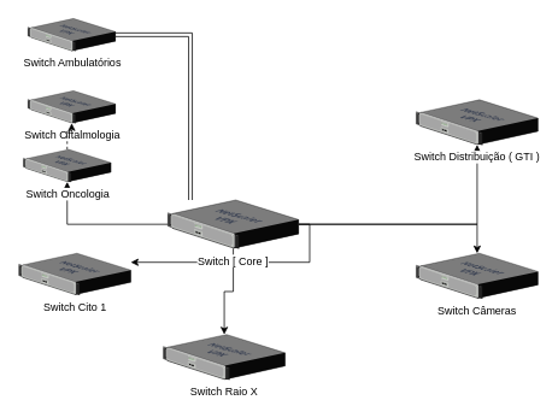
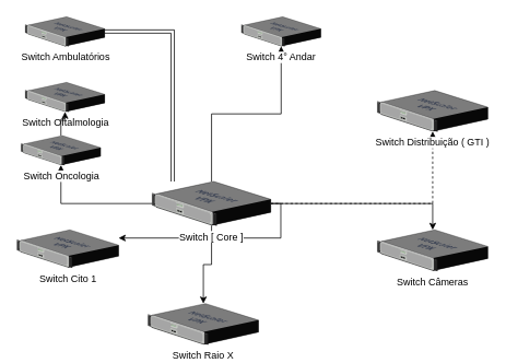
  <mxCell id="0" />
  <mxCell id="1" parent="0" />
+ <mxCell id="2" style="edgeStyle=orthogonalEdgeStyle;rounded=0;orthogonalLoop=1;jettySize=auto;html=1;" edge="1" parent="1" source="9" target="10"><mxGeometry relative="1" as="geometry" /></mxCell>
  <mxCell id="3" style="edgeStyle=orthogonalEdgeStyle;rounded=0;orthogonalLoop=1;jettySize=auto;html=1;" edge="1" parent="1" source="9" target="15"><mxGeometry relative="1" as="geometry" /></mxCell>
  <mxCell id="4" style="edgeStyle=orthogonalEdgeStyle;rounded=0;orthogonalLoop=1;jettySize=auto;html=1;shape=link;" edge="1" parent="1" source="9" target="13"><mxGeometry relative="1" as="geometry"><Array as="points"><mxPoint x="210" y="240" /><mxPoint x="210" y="38" /></Array></mxGeometry></mxCell>
  <mxCell id="5" style="edgeStyle=orthogonalEdgeStyle;rounded=0;orthogonalLoop=1;jettySize=auto;html=1;" edge="1" parent="1" source="9" target="11"><mxGeometry relative="1" as="geometry"><Array as="points"><mxPoint x="342" y="290" /></Array></mxGeometry></mxCell>
  <mxCell id="6" style="edgeStyle=orthogonalEdgeStyle;rounded=0;orthogonalLoop=1;jettySize=auto;html=1;" edge="1" parent="1" source="9" target="16"><mxGeometry relative="1" as="geometry" /></mxCell>
  <mxCell id="7" style="edgeStyle=orthogonalEdgeStyle;rounded=0;orthogonalLoop=1;jettySize=auto;html=1;" edge="1" parent="1" source="9" target="17"><mxGeometry relative="1" as="geometry" /></mxCell>
- <mxCell id="8" style="edgeStyle=orthogonalEdgeStyle;rounded=0;orthogonalLoop=1;jettySize=auto;html=1;" edge="1" parent="1" source="9" target="18"><mxGeometry relative="1" as="geometry" /></mxCell>
+ <mxCell id="8" style="edgeStyle=orthogonalEdgeStyle;rounded=0;orthogonalLoop=1;jettySize=auto;html=1;dashed=1;" edge="1" parent="1" source="9" target="18"><mxGeometry relative="1" as="geometry" /></mxCell>
  <mxCell id="9" value="Switch [ Core ]" style="verticalLabelPosition=bottom;sketch=0;aspect=fixed;html=1;verticalAlign=top;strokeColor=none;align=center;outlineConnect=0;shape=mxgraph.citrix.netscaler_vpx;shadow=0;labelBackgroundColor=#FFFFFF;fillColor=default;" vertex="1" parent="1"><mxGeometry x="185" y="221" width="144.72" height="53.71" as="geometry" /></mxCell>
+ <mxCell id="10" value="Switch 4° Andar" style="verticalLabelPosition=bottom;sketch=0;aspect=fixed;html=1;verticalAlign=top;strokeColor=none;align=center;outlineConnect=0;shape=mxgraph.citrix.netscaler_vpx;shadow=0;labelBackgroundColor=#FFFFFF;fillColor=default;" vertex="1" parent="1"><mxGeometry x="293.86" y="20" width="97" height="36" as="geometry" /></mxCell>
  <mxCell id="11" value="Switch Cito 1" style="verticalLabelPosition=bottom;sketch=0;aspect=fixed;html=1;verticalAlign=top;strokeColor=none;align=center;outlineConnect=0;shape=mxgraph.citrix.netscaler_vpx;shadow=0;labelBackgroundColor=#FFFFFF;fillColor=default;" vertex="1" parent="1"><mxGeometry x="20" y="280" width="123.94" height="46" as="geometry" /></mxCell>
  <mxCell id="12" value="Switch Oftalmologia" style="verticalLabelPosition=bottom;sketch=0;aspect=fixed;html=1;verticalAlign=top;strokeColor=none;align=center;outlineConnect=0;shape=mxgraph.citrix.netscaler_vpx;shadow=0;labelBackgroundColor=#FFFFFF;fillColor=default;" vertex="1" parent="1"><mxGeometry x="30" y="100" width="97" height="36" as="geometry" /></mxCell>
  <mxCell id="13" value="Switch Ambulatórios" style="verticalLabelPosition=bottom;sketch=0;aspect=fixed;html=1;verticalAlign=top;strokeColor=none;align=center;outlineConnect=0;shape=mxgraph.citrix.netscaler_vpx;shadow=0;labelBackgroundColor=#FFFFFF;fillColor=default;" vertex="1" parent="1"><mxGeometry x="30" y="20" width="97" height="36" as="geometry" /></mxCell>
- <mxCell id="14" style="edgeStyle=orthogonalEdgeStyle;rounded=0;orthogonalLoop=1;jettySize=auto;html=1;dashed=1;" edge="1" parent="1" source="15" target="12"><mxGeometry relative="1" as="geometry" /></mxCell>
+ <mxCell id="14" style="edgeStyle=orthogonalEdgeStyle;rounded=0;orthogonalLoop=1;jettySize=auto;html=1;" edge="1" parent="1" source="15" target="12"><mxGeometry relative="1" as="geometry" /></mxCell>
  <mxCell id="15" value="Switch Oncologia" style="verticalLabelPosition=bottom;sketch=0;aspect=fixed;html=1;verticalAlign=top;strokeColor=none;align=center;outlineConnect=0;shape=mxgraph.citrix.netscaler_vpx;shadow=0;labelBackgroundColor=#FFFFFF;fillColor=default;" vertex="1" parent="1"><mxGeometry x="25" y="165" width="97" height="36" as="geometry" /></mxCell>
  <mxCell id="16" value="Switch Raio X" style="verticalLabelPosition=bottom;sketch=0;aspect=fixed;html=1;verticalAlign=top;strokeColor=none;align=center;outlineConnect=0;shape=mxgraph.citrix.netscaler_vpx;shadow=0;labelBackgroundColor=#FFFFFF;fillColor=default;" vertex="1" parent="1"><mxGeometry x="180" y="370" width="134.73" height="50" as="geometry" /></mxCell>
  <mxCell id="17" value="Switch Câmeras&lt;br&gt;" style="verticalLabelPosition=bottom;sketch=0;aspect=fixed;html=1;verticalAlign=top;strokeColor=none;align=center;outlineConnect=0;shape=mxgraph.citrix.netscaler_vpx;shadow=0;labelBackgroundColor=#FFFFFF;fillColor=default;" vertex="1" parent="1"><mxGeometry x="460" y="280" width="134.72" height="50" as="geometry" /></mxCell>
  <mxCell id="18" value="Switch Distribuição ( GTI )" style="verticalLabelPosition=bottom;sketch=0;aspect=fixed;html=1;verticalAlign=top;strokeColor=none;align=center;outlineConnect=0;shape=mxgraph.citrix.netscaler_vpx;shadow=0;labelBackgroundColor=#FFFFFF;fillColor=default;" vertex="1" parent="1"><mxGeometry x="460" y="110" width="134.72" height="50" as="geometry" /></mxCell>
